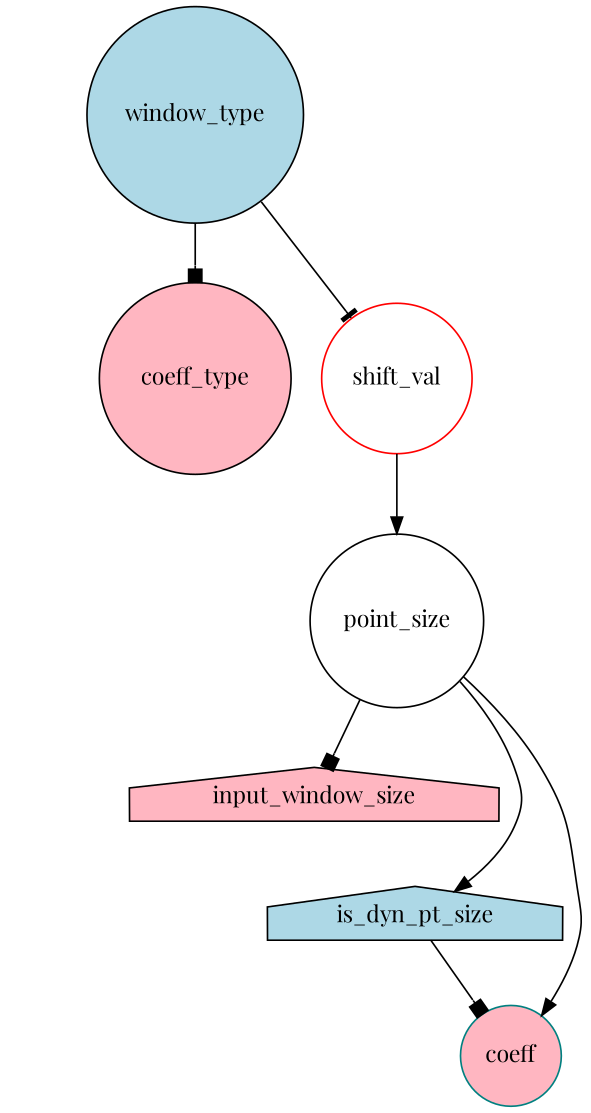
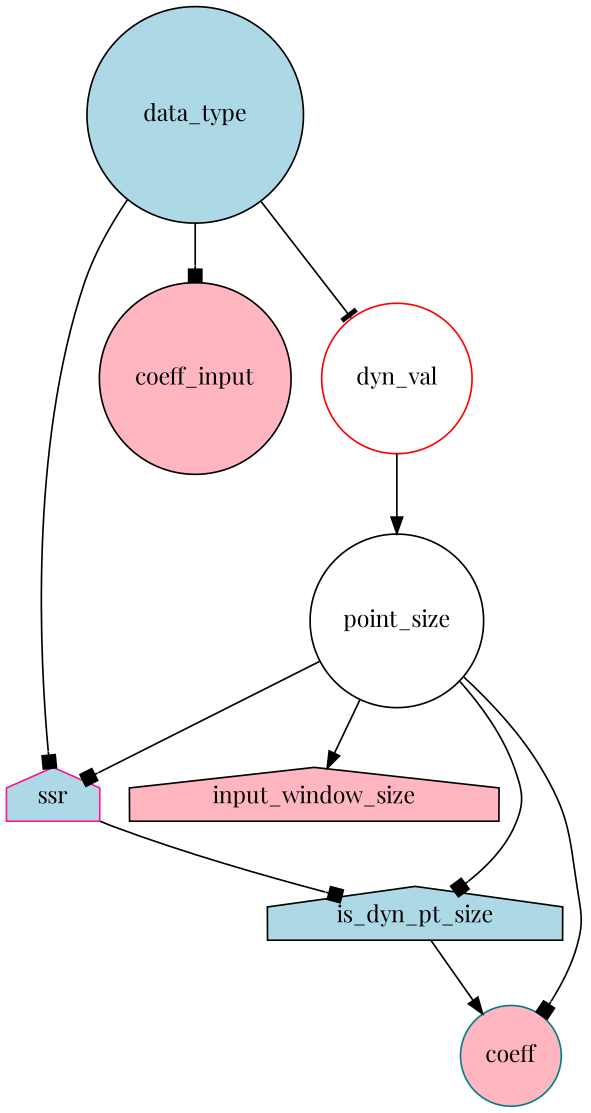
  digraph {
    fontname="Playfair Display"
    node [color=black fillcolor=lightblue fontname="Playfair Display" shape=circle style=filled]
    edge [arrowhead=box fontname="Playfair Display"]
-   shift_val [color=red fillcolor=white]
-   data_type [label=window_type]
-   coeff_type [fillcolor=lightpink]
+   shift_val [color=red fillcolor=white label=dyn_val]
+   data_type
+   coeff_type [fillcolor=lightpink label=coeff_input]
+   ssr [color=deeppink shape=house]
    point_size [fillcolor=white]
    is_dyn_pt_size [shape=house]
    input_window_size [fillcolor=lightpink shape=house]
    coeff [color=teal fillcolor=lightpink]
    shift_val -> point_size [arrowhead=normal]
    data_type -> shift_val [arrowhead=tee]
    data_type -> coeff_type
-   point_size -> is_dyn_pt_size [arrowhead=normal]
-   point_size -> input_window_size
-   point_size -> coeff [arrowhead=normal]
-   is_dyn_pt_size -> coeff
+   data_type -> ssr
+   ssr -> is_dyn_pt_size
+   point_size -> ssr
+   point_size -> is_dyn_pt_size
+   point_size -> input_window_size [arrowhead=normal]
+   point_size -> coeff
+   is_dyn_pt_size -> coeff [arrowhead=normal]
  }
